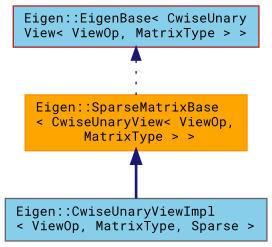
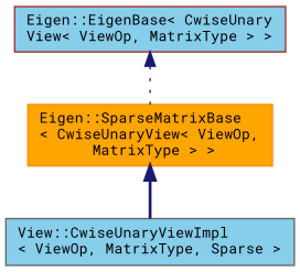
  digraph {
    fontname="Roboto Mono"
    node [fillcolor=skyblue fontname="Roboto Mono" fontsize=10 shape=record style=filled]
    edge [color=midnightblue dir=back fontname="Roboto Mono" fontsize=10 labelfontname=Helvetica labelfontsize=10]
-   n1 [color=gray40 fontcolor=black height=0.2 label="Eigen::CwiseUnaryViewImpl\l\< ViewOp, MatrixType, Sparse \>" width=0.4]
+   n1 [color=gray40 fontcolor=black height=0.2 label="View::CwiseUnaryViewImpl\l\< ViewOp, MatrixType, Sparse \>" width=0.4]
    n2 [color=darkorange fillcolor=orange height=0.2 label="Eigen::SparseMatrixBase\l\< CwiseUnaryView\< ViewOp,\l MatrixType \> \>" width=0.4]
    n3 [color=brown height=0.2 label="Eigen::EigenBase\< CwiseUnary\lView\< ViewOp, MatrixType \> \>" width=0.4]
    n2 -> n1 [style=bold]
    n3 -> n2 [style=dotted]
  }
